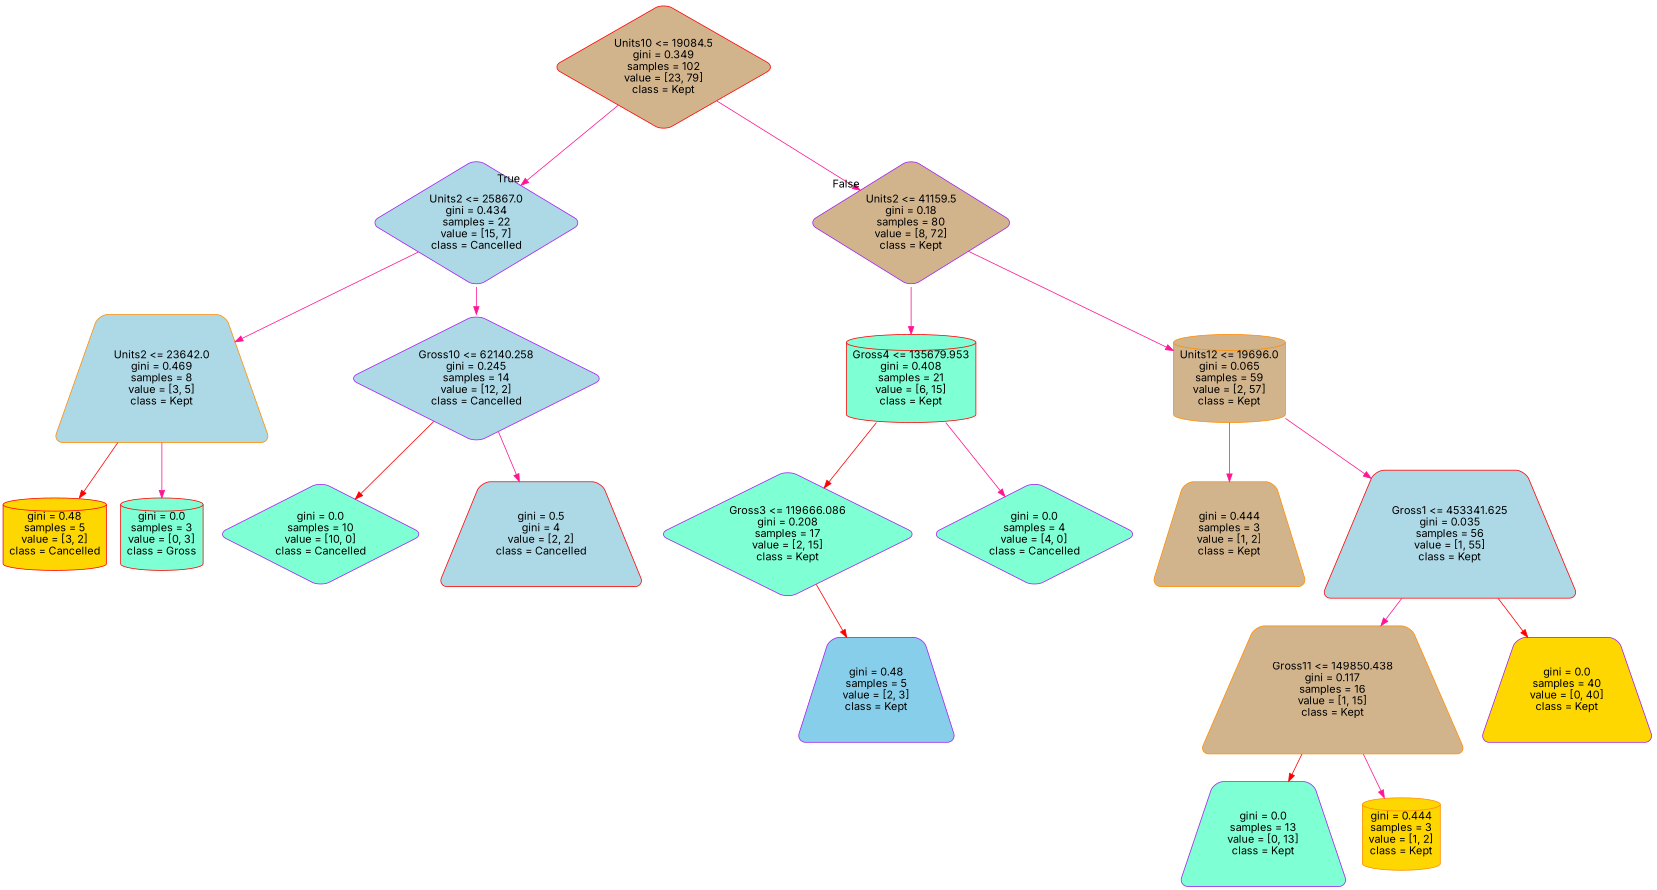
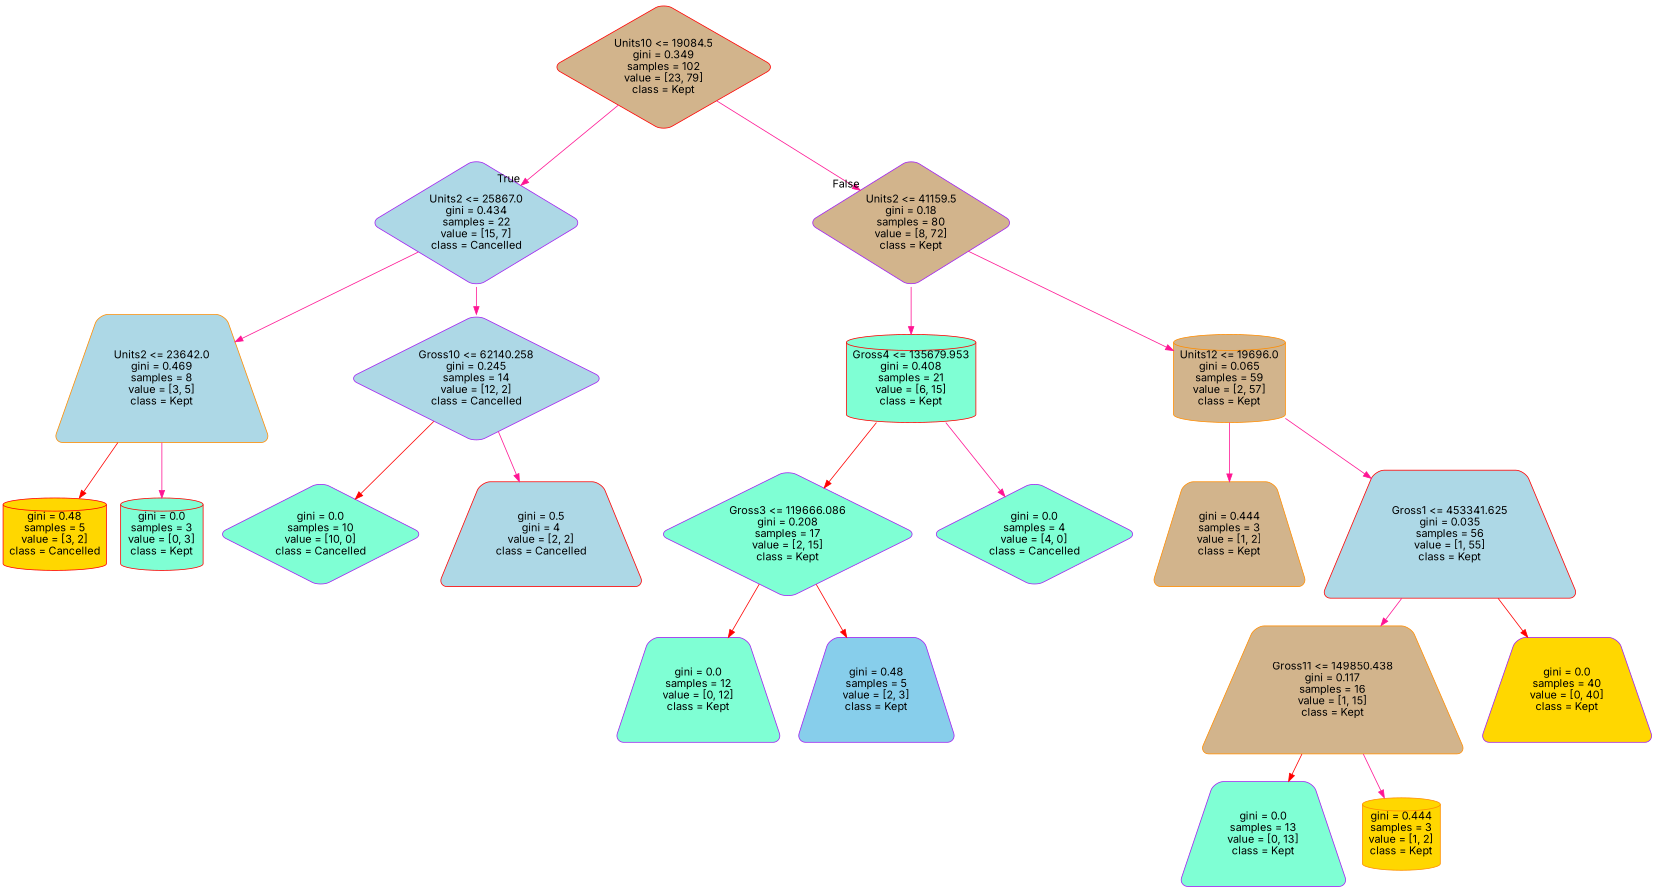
  digraph {
    fontname=Inter
    node [color=purple fillcolor=aquamarine fontname=Inter shape=trapezium style="filled, rounded"]
    edge [color=deeppink fontname=Inter]
    n1 [color=red fillcolor=tan label="Units10 <= 19084.5\ngini = 0.349\nsamples = 102\nvalue = [23, 79]\nclass = Kept" shape=diamond]
    n2 [fillcolor=lightblue label="Units2 <= 25867.0\ngini = 0.434\nsamples = 22\nvalue = [15, 7]\nclass = Cancelled" shape=diamond]
    n3 [fillcolor=tan label="Units2 <= 41159.5\ngini = 0.18\nsamples = 80\nvalue = [8, 72]\nclass = Kept" shape=diamond]
    n4 [color=darkorange fillcolor=lightblue label="Units2 <= 23642.0\ngini = 0.469\nsamples = 8\nvalue = [3, 5]\nclass = Kept"]
    n5 [fillcolor=lightblue label="Gross10 <= 62140.258\ngini = 0.245\nsamples = 14\nvalue = [12, 2]\nclass = Cancelled" shape=diamond]
    n6 [color=red label="Gross4 <= 135679.953\ngini = 0.408\nsamples = 21\nvalue = [6, 15]\nclass = Kept" shape=cylinder]
    n7 [color=darkorange fillcolor=tan label="Units12 <= 19696.0\ngini = 0.065\nsamples = 59\nvalue = [2, 57]\nclass = Kept" shape=cylinder]
    n8 [color=red fillcolor=gold label="gini = 0.48\nsamples = 5\nvalue = [3, 2]\nclass = Cancelled" shape=cylinder]
-   n9 [color=red label="gini = 0.0\nsamples = 3\nvalue = [0, 3]\nclass = Gross" shape=cylinder]
+   n9 [color=red label="gini = 0.0\nsamples = 3\nvalue = [0, 3]\nclass = Kept" shape=cylinder]
    n10 [label="gini = 0.0\nsamples = 10\nvalue = [10, 0]\nclass = Cancelled" shape=diamond]
    n11 [color=red fillcolor=lightblue label="gini = 0.5\ngini = 4\nvalue = [2, 2]\nclass = Cancelled"]
    n12 [label="Gross3 <= 119666.086\ngini = 0.208\nsamples = 17\nvalue = [2, 15]\nclass = Kept" shape=diamond]
    n13 [label="gini = 0.0\nsamples = 4\nvalue = [4, 0]\nclass = Cancelled" shape=diamond]
    n14 [color=darkorange fillcolor=tan label="gini = 0.444\nsamples = 3\nvalue = [1, 2]\nclass = Kept"]
    n15 [color=red fillcolor=lightblue label="Gross1 <= 453341.625\ngini = 0.035\nsamples = 56\nvalue = [1, 55]\nclass = Kept"]
+   n16 [label="gini = 0.0\nsamples = 12\nvalue = [0, 12]\nclass = Kept"]
    n17 [fillcolor=skyblue label="gini = 0.48\nsamples = 5\nvalue = [2, 3]\nclass = Kept"]
    n18 [color=darkorange fillcolor=tan label="Gross11 <= 149850.438\ngini = 0.117\nsamples = 16\nvalue = [1, 15]\nclass = Kept"]
    n19 [fillcolor=gold label="gini = 0.0\nsamples = 40\nvalue = [0, 40]\nclass = Kept"]
    n20 [label="gini = 0.0\nsamples = 13\nvalue = [0, 13]\nclass = Kept"]
    n21 [color=darkorange fillcolor=gold label="gini = 0.444\nsamples = 3\nvalue = [1, 2]\nclass = Kept" shape=cylinder]
    n1 -> n2 [headlabel=True labelangle=45 labeldistance=2.5]
    n1 -> n3 [headlabel=False labelangle=-45 labeldistance=2.5]
    n2 -> n4
    n2 -> n5
    n3 -> n6
    n3 -> n7
    n4 -> n8 [color=red]
    n4 -> n9
    n5 -> n10 [color=red]
    n5 -> n11
    n6 -> n12 [color=red]
    n6 -> n13
    n7 -> n14
    n7 -> n15
+   n12 -> n16 [color=red]
    n12 -> n17 [color=red]
    n15 -> n18
    n15 -> n19 [color=red]
    n18 -> n20 [color=red]
    n18 -> n21
  }
